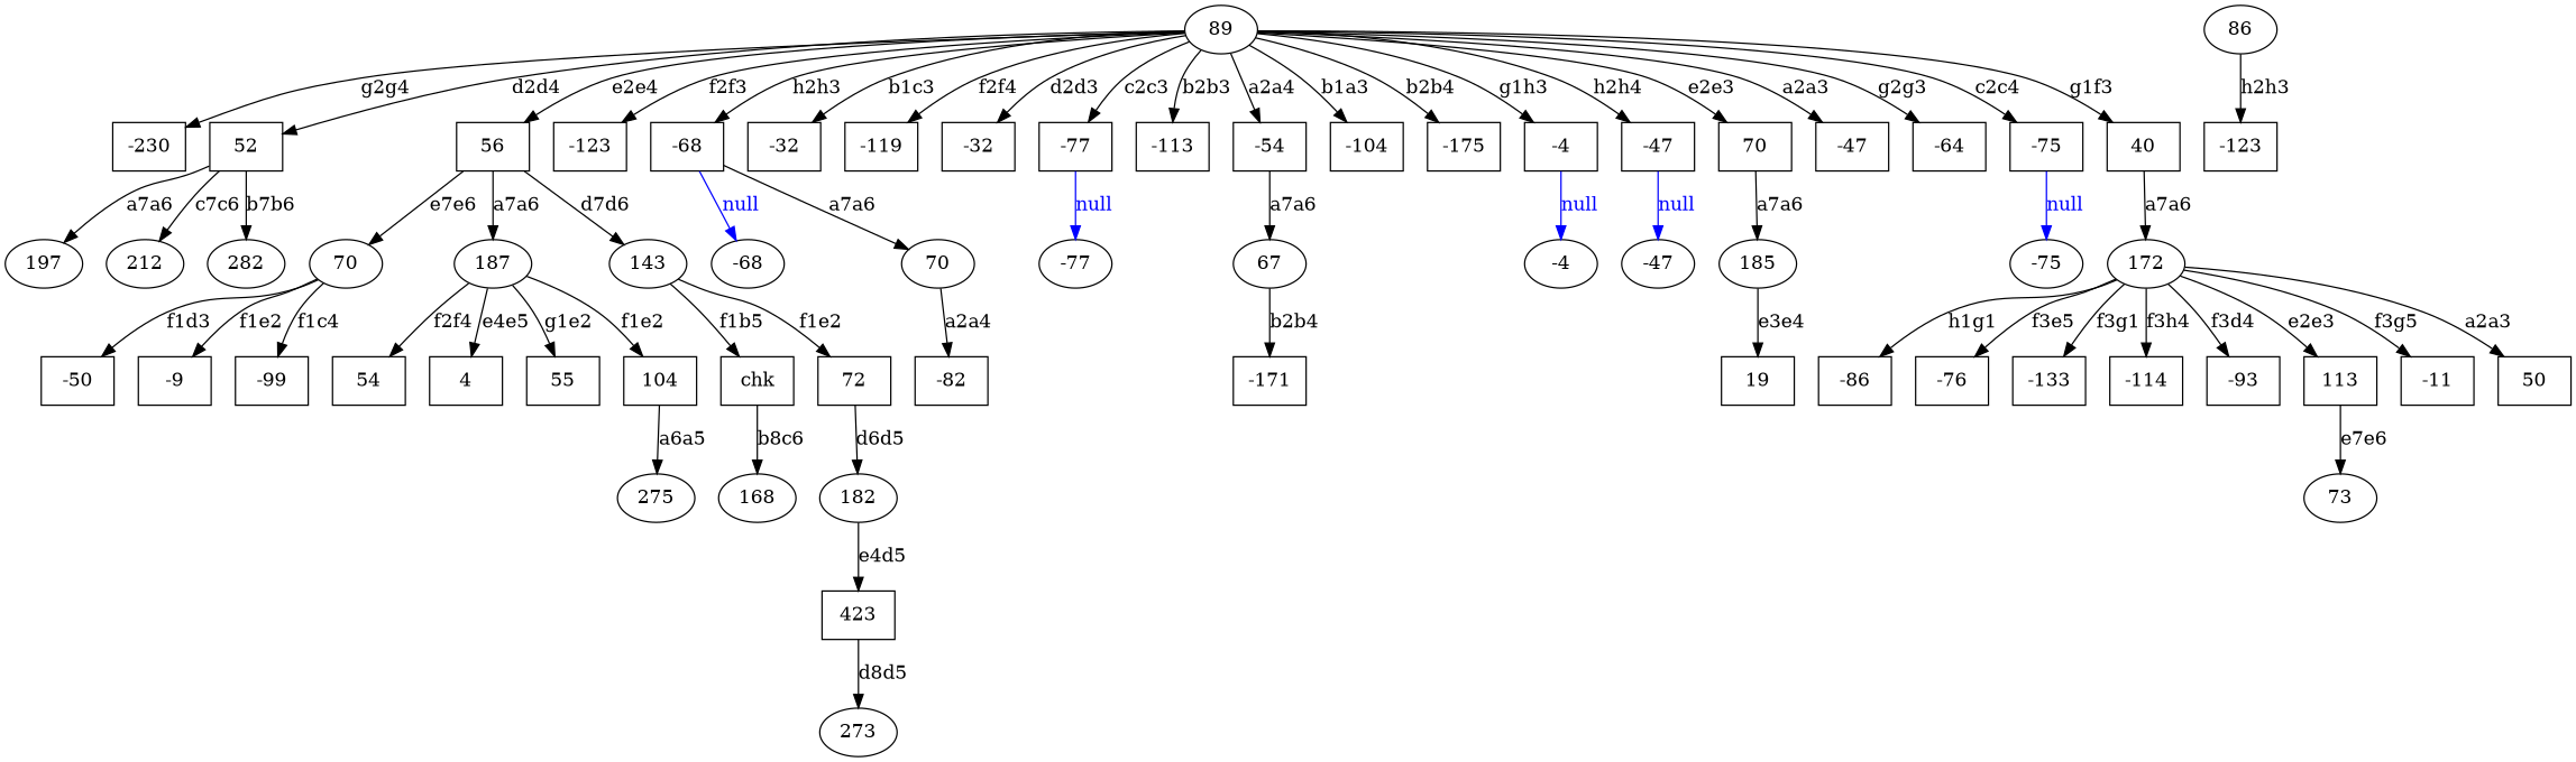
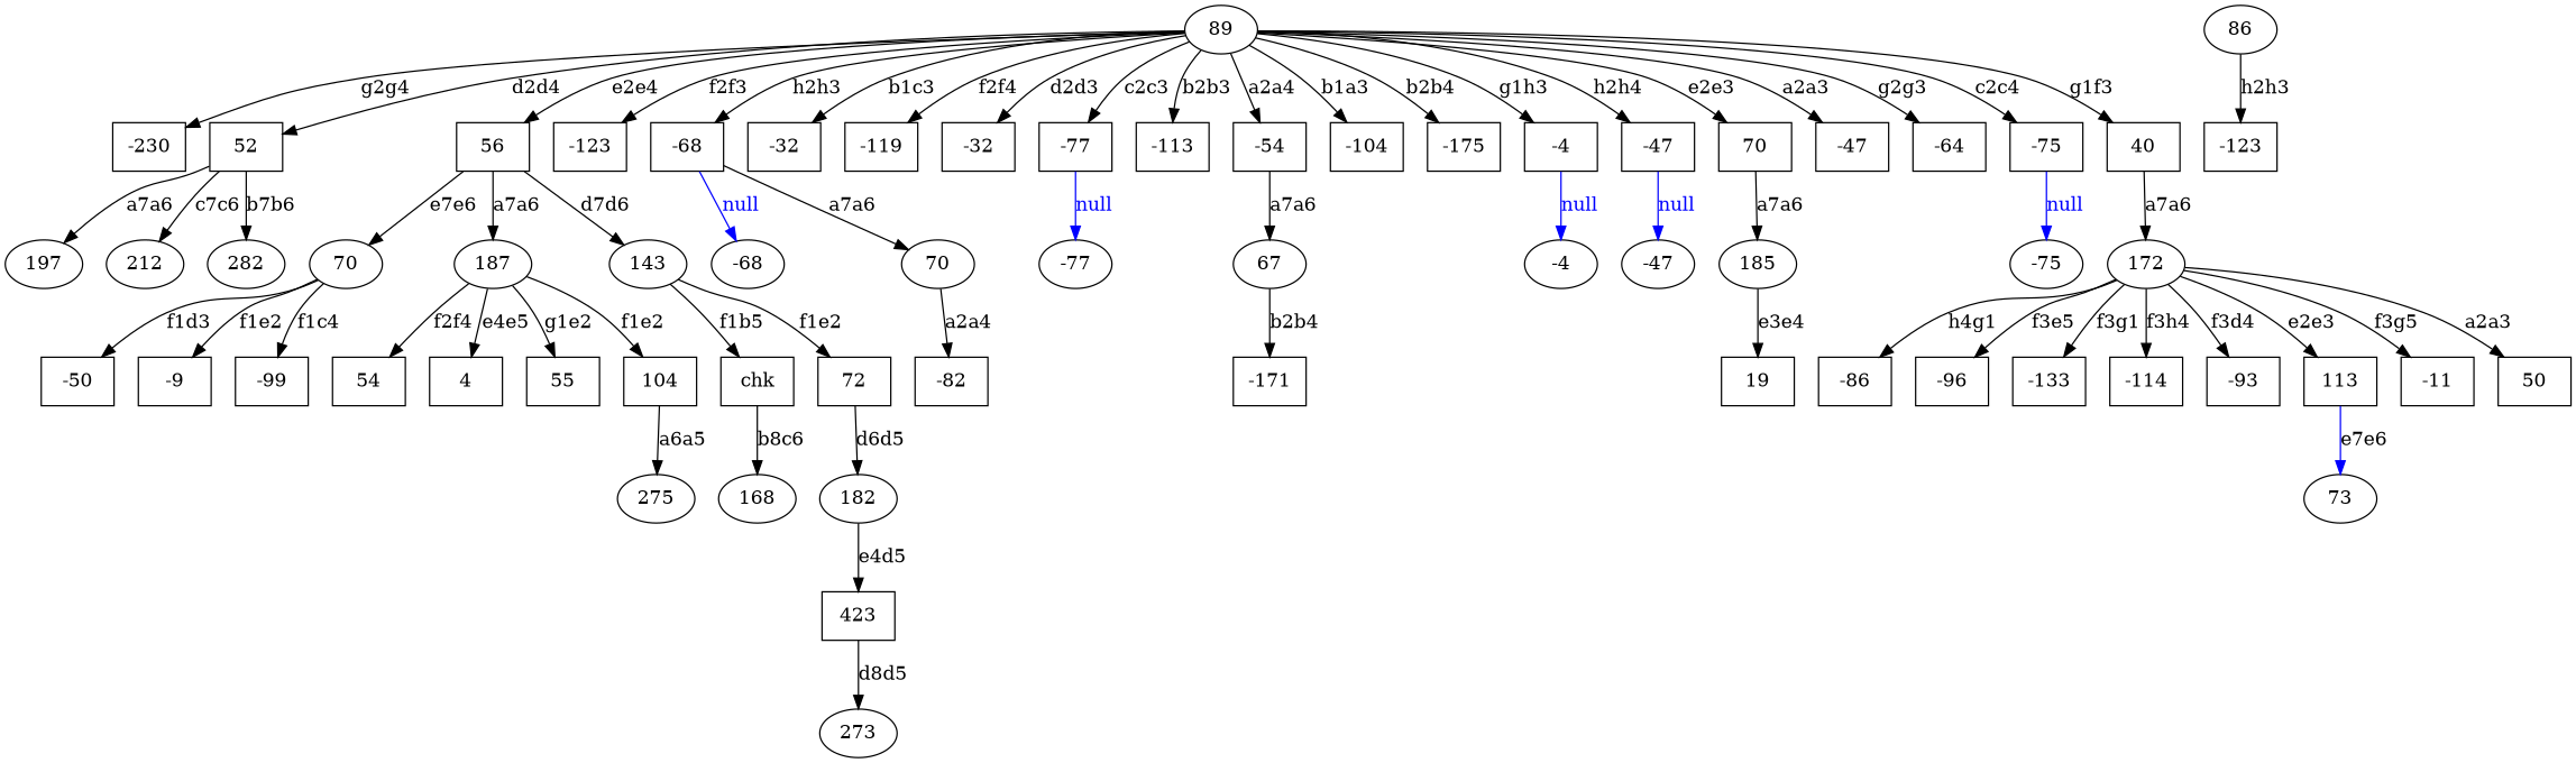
  digraph {
    node [shape=box]
    n1 [label=54]
    n2 [label=-86]
    n3 [label=-230]
    n4 [label=89 shape=ellipse]
    n5 [label=52]
    n6 [label=56]
    n7 [label=-123]
    n8 [label=-68]
    n9 [label=-32]
    n10 [label=-119]
    n11 [label=-32]
    n12 [label=-77]
    n13 [label=-113]
    n14 [label=-54]
    n15 [label=-104]
    n16 [label=-175]
    n17 [label=-4]
    n18 [label=-47]
    n19 [label=70]
    n20 [label=-47]
    n21 [label=-64]
    n22 [label=-75]
    n23 [label=40]
    n24 [label=197 shape=ellipse]
    n25 [label=212 shape=ellipse]
    n26 [label=282 shape=ellipse]
    n27 [label=70 shape=ellipse]
    n28 [label=187 shape=ellipse]
    n29 [label=143 shape=ellipse]
    n30 [label=-68 shape=ellipse]
    n31 [label=70 shape=ellipse]
    n32 [label=-77 shape=ellipse]
    n33 [label=67 shape=ellipse]
    n34 [label=-4 shape=ellipse]
    n35 [label=-47 shape=ellipse]
    n36 [label=185 shape=ellipse]
    n37 [label=-75 shape=ellipse]
    n38 [label=172 shape=ellipse]
    n39 [label=-50]
    n40 [label=-9]
    n41 [label=-99]
    n42 [label=4]
    n43 [label=55]
    n44 [label=104]
    n45 [label=chk]
    n46 [label=72]
    n47 [label=-82]
    n48 [label=-171]
    n49 [label=19]
    n50 [label=86 shape=ellipse]
    n51 [label=-123]
-   n52 [label=-76]
+   n52 [label=-96]
    n53 [label=-133]
    n54 [label=-114]
    n55 [label=-93]
    n56 [label=113]
    n57 [label=-11]
    n58 [label=50]
    n59 [label=182 shape=ellipse]
    n60 [label=423]
    n61 [label=273 shape=ellipse]
    n62 [label=275 shape=ellipse]
    n63 [label=168 shape=ellipse]
    n64 [label=73 shape=ellipse]
    n4 -> n3 [label=g2g4]
    n4 -> n5 [label=d2d4]
    n4 -> n6 [label=e2e4]
    n4 -> n7 [label=f2f3]
    n4 -> n8 [label=h2h3]
    n4 -> n9 [label=b1c3]
    n4 -> n10 [label=f2f4]
    n4 -> n11 [label=d2d3]
    n4 -> n12 [label=c2c3]
    n4 -> n13 [label=b2b3]
    n4 -> n14 [label=a2a4]
    n4 -> n15 [label=b1a3]
    n4 -> n16 [label=b2b4]
    n4 -> n17 [label=g1h3]
    n4 -> n18 [label=h2h4]
    n4 -> n19 [label=e2e3]
    n4 -> n20 [label=a2a3]
    n4 -> n21 [label=g2g3]
    n4 -> n22 [label=c2c4]
    n4 -> n23 [label=g1f3]
    n5 -> n24 [label=a7a6]
    n5 -> n25 [label=c7c6]
    n5 -> n26 [label=b7b6]
    n6 -> n27 [label=e7e6]
    n6 -> n28 [label=a7a6]
    n6 -> n29 [label=d7d6]
    n8 -> n30 [color=blue fontcolor=blue label=null]
    n8 -> n31 [label=a7a6]
    n12 -> n32 [color=blue fontcolor=blue label=null]
    n14 -> n33 [label=a7a6]
    n17 -> n34 [color=blue fontcolor=blue label=null]
    n18 -> n35 [color=blue fontcolor=blue label=null]
    n19 -> n36 [label=a7a6]
    n22 -> n37 [color=blue fontcolor=blue label=null]
    n23 -> n38 [label=a7a6]
    n27 -> n39 [label=f1d3]
    n27 -> n40 [label=f1e2]
    n27 -> n41 [label=f1c4]
    n28 -> n1 [label=f2f4]
    n28 -> n42 [label=e4e5]
    n28 -> n43 [label=g1e2]
    n28 -> n44 [label=f1e2]
    n29 -> n45 [label=f1b5]
    n29 -> n46 [label=f1e2]
    n31 -> n47 [label=a2a4]
    n33 -> n48 [label=b2b4]
    n36 -> n49 [label=e3e4]
-   n38 -> n2 [label=h1g1]
+   n38 -> n2 [label=h4g1]
    n38 -> n52 [label=f3e5]
    n38 -> n53 [label=f3g1]
    n38 -> n54 [label=f3h4]
    n38 -> n55 [label=f3d4]
    n38 -> n56 [label=e2e3]
    n38 -> n57 [label=f3g5]
    n38 -> n58 [label=a2a3]
    n44 -> n62 [label=a6a5]
    n45 -> n63 [label=b8c6]
    n46 -> n59 [label=d6d5]
    n50 -> n51 [label=h2h3]
-   n56 -> n64 [label=e7e6]
+   n56 -> n64 [label=e7e6 color=blue]
    n59 -> n60 [label=e4d5]
    n60 -> n61 [label=d8d5]
  }
